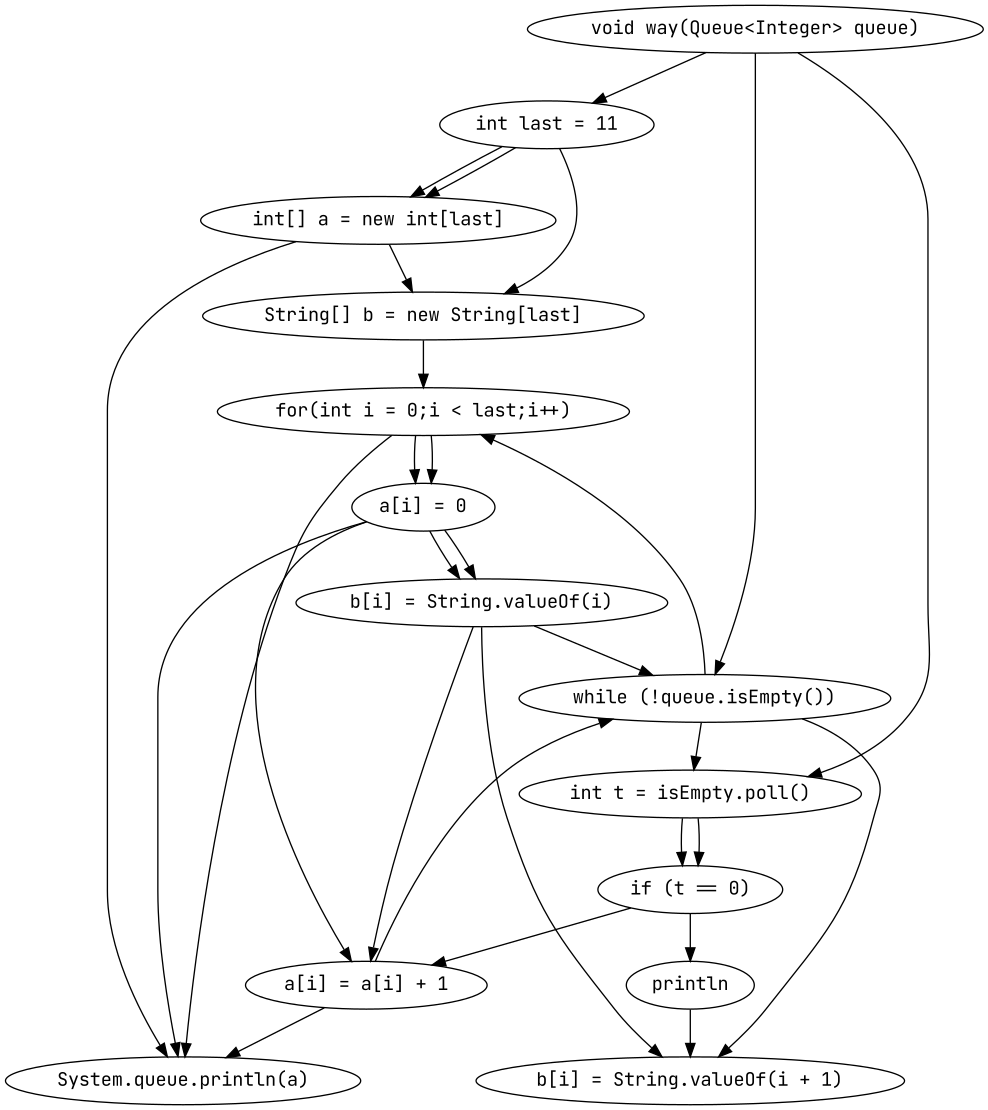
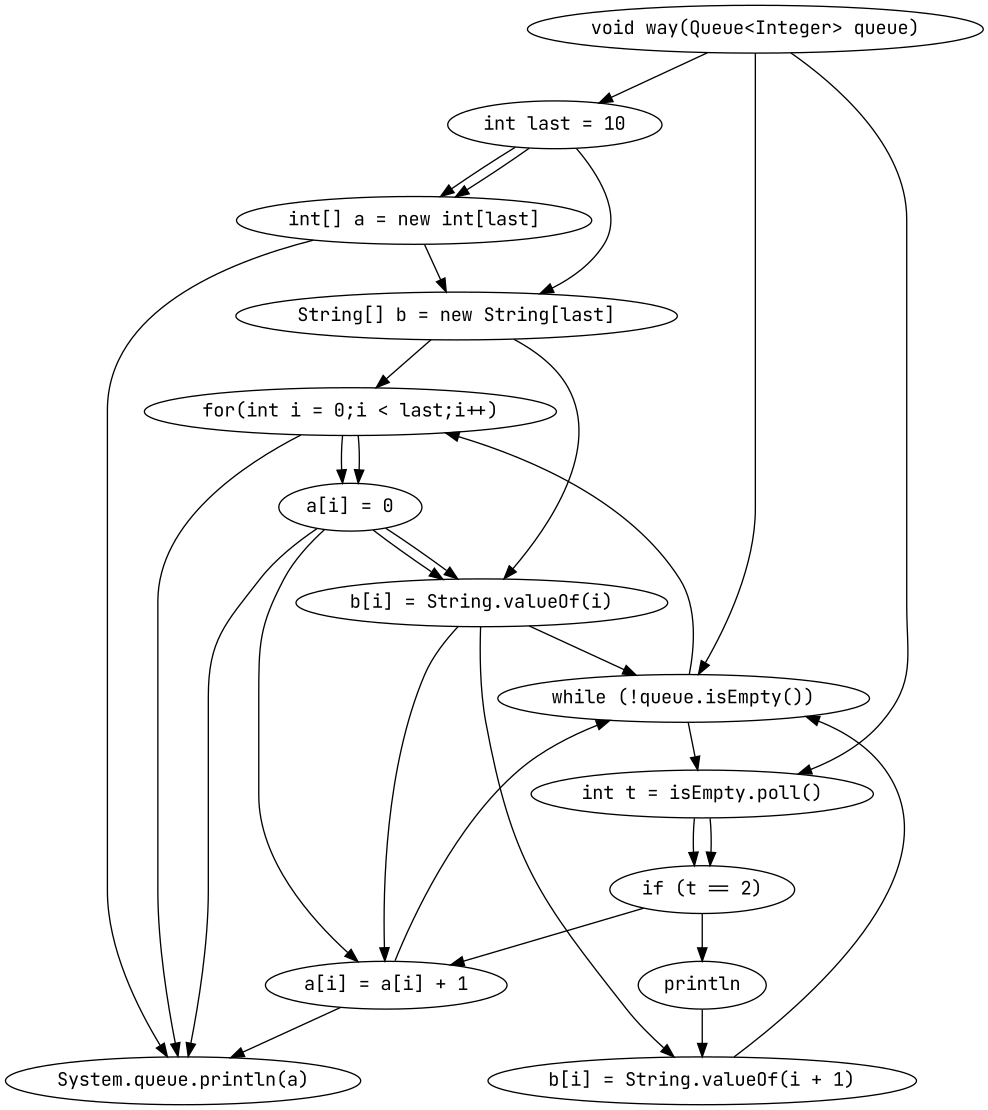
  digraph {
    fontname="JetBrains Mono"
    node [fontname="JetBrains Mono" slices="[]"]
    edge [fontname="JetBrains Mono" type=control_flow]
    n1 [label="void way(Queue<Integer> queue)" line=5]
-   n2 [label="int last = 11" line=6]
+   n2 [label="int last = 10" line=6]
    n3 [label="while (!queue.isEmpty())" line=12]
    n4 [label="int t = isEmpty.poll()" line=13]
    n5 [label="int[] a = new int[last]" line=7]
    n6 [label="String[] b = new String[last]" line=8]
    n7 [label="for(int i = 0;i < last;i++)" line=9]
-   n8 [label="if (t == 0)" line=14]
+   n8 [label="if (t == 2)" line=14]
    n9 [label="System.queue.println(a)" line=22]
    n10 [label="b[i] = String.valueOf(i)" line=11]
    n11 [label="a[i] = 0" line=10]
    n12 [label="a[i] = a[i] + 1" line=15]
    n13 [label="b[i] = String.valueOf(i + 1)" line=18]
    n14 [label=println line=17]
    n1 -> n2
    n1 -> n3 [type=data_flow]
    n1 -> n4 [type=data_flow]
    n2 -> n5
    n2 -> n5 [type=data_flow]
    n2 -> n6 [type=data_flow]
    n3 -> n4
    n3 -> n7
    n4 -> n8
    n4 -> n8 [type=data_flow]
    n5 -> n6
    n5 -> n9 [type=data_flow]
    n6 -> n7
+   n6 -> n10 [type=data_flow]
    n7 -> n9
    n7 -> n11
    n7 -> n11 [type=data_flow]
    n8 -> n12
    n8 -> n14
    n10 -> n3
    n10 -> n12 [type=data_flow]
    n10 -> n13 [type=data_flow]
    n11 -> n9 [type=data_flow]
    n11 -> n10
    n11 -> n10 [type=data_flow]
    n11 -> n12 [type=data_flow]
    n12 -> n3
    n12 -> n9 [type=data_flow]
-   n3 -> n13
+   n13 -> n3
    n14 -> n13
  }
